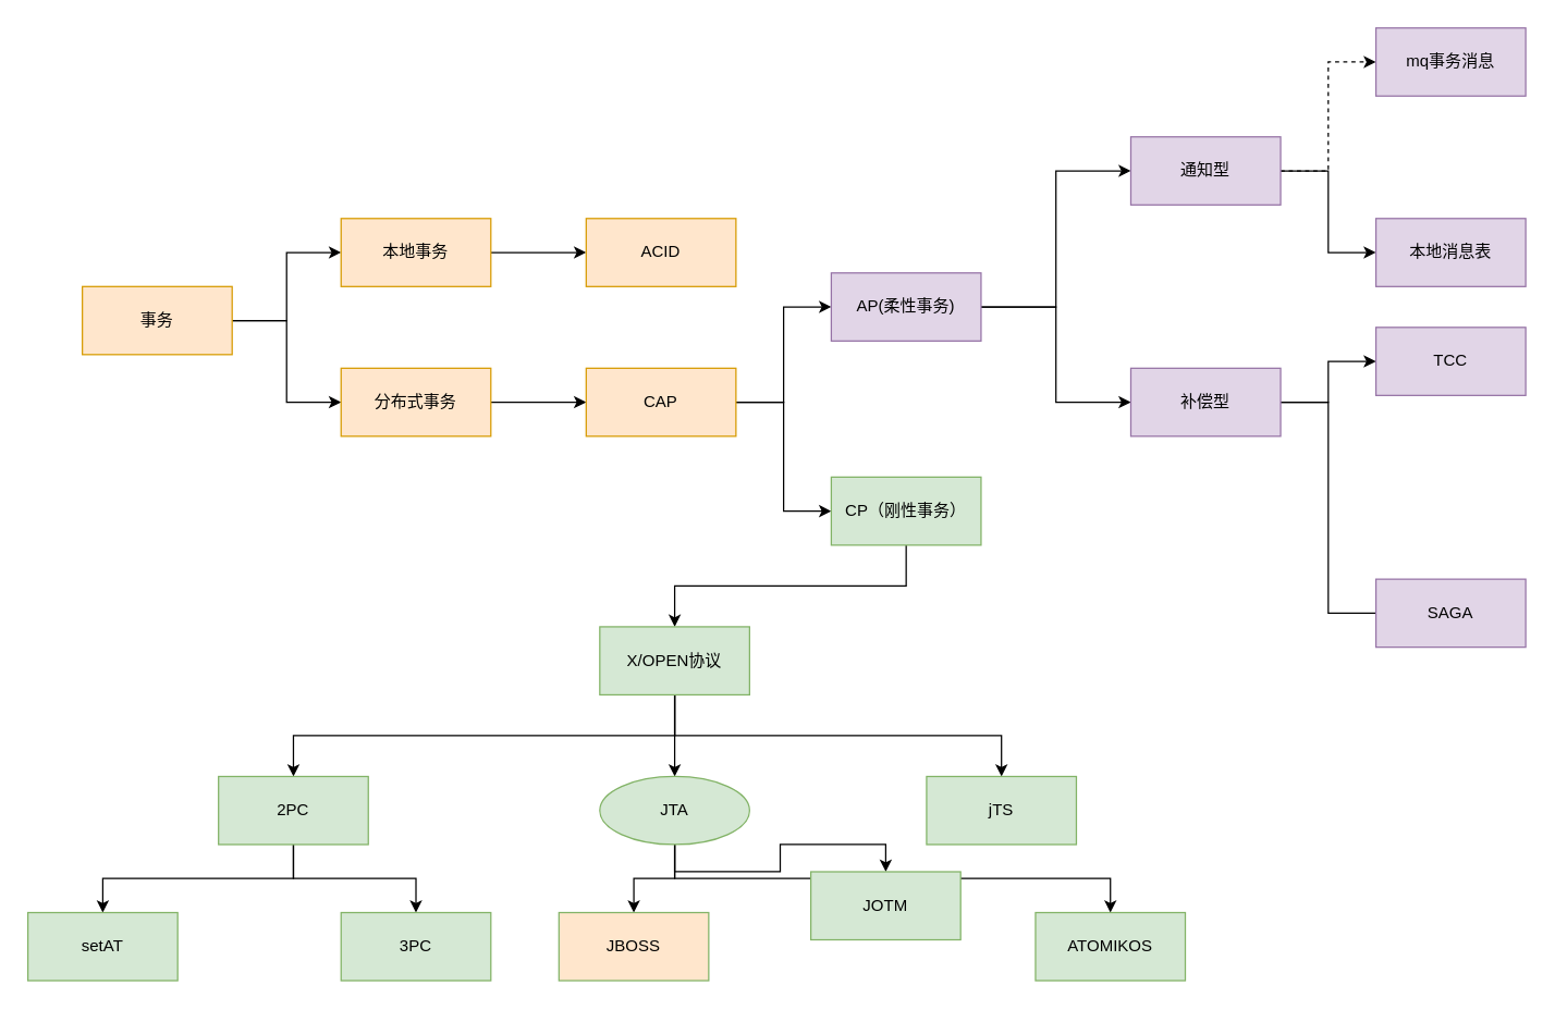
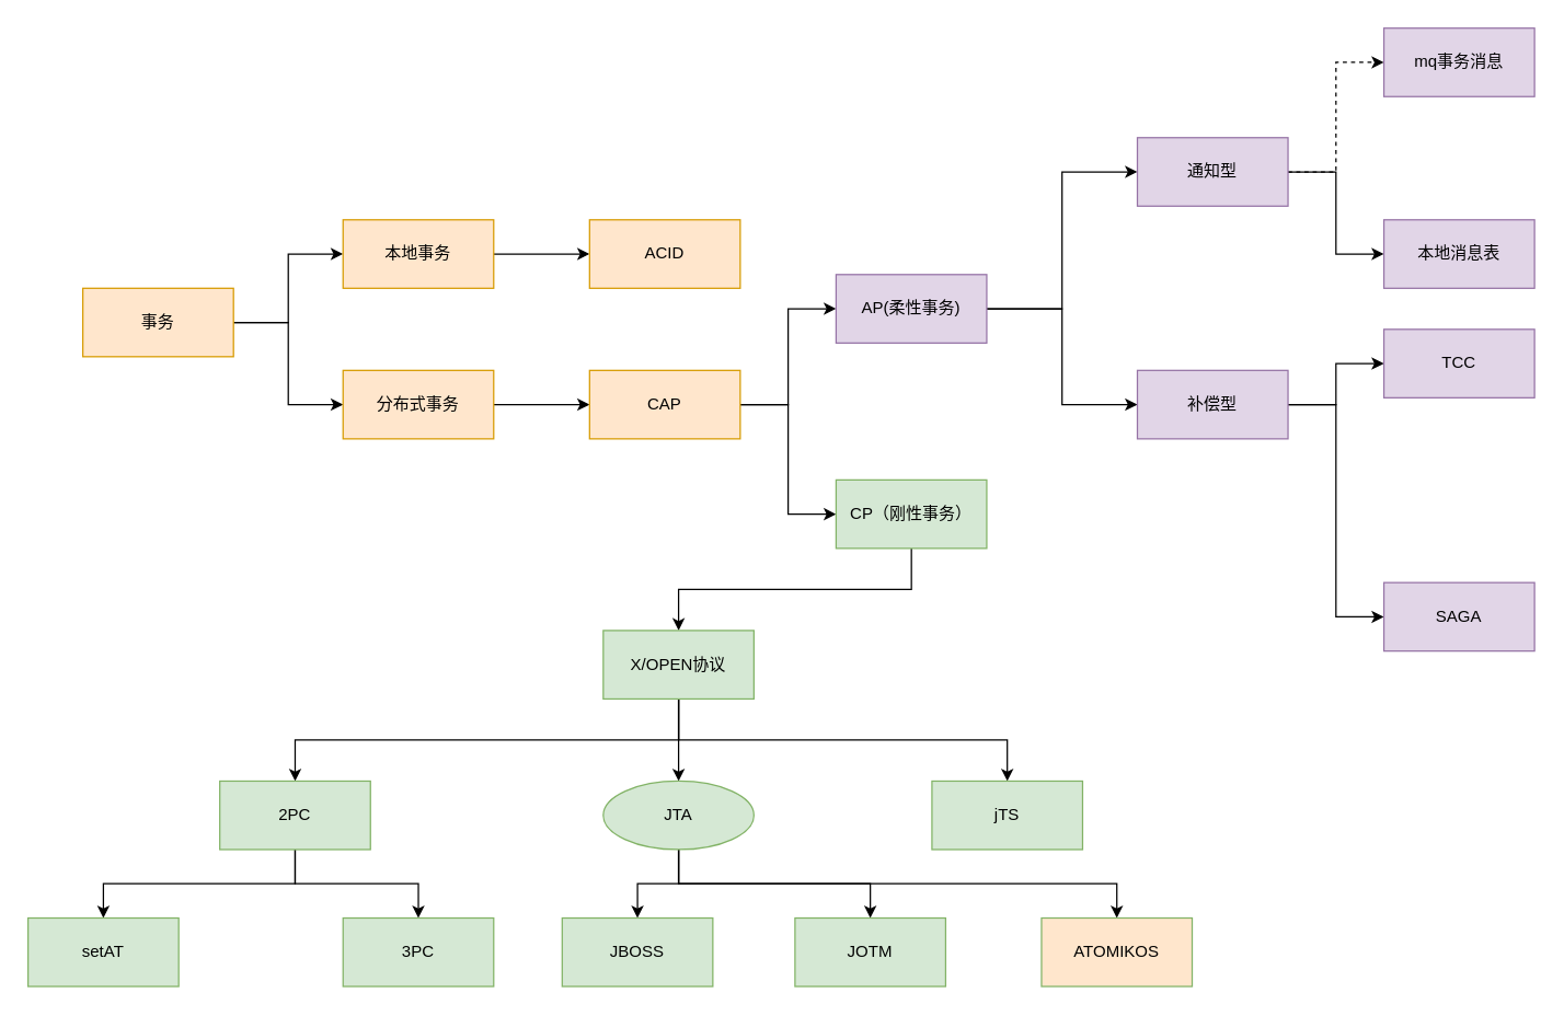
  <mxCell id="0" />
  <mxCell id="1" parent="0" />
  <mxCell id="2" style="edgeStyle=orthogonalEdgeStyle;rounded=0;orthogonalLoop=1;jettySize=auto;html=1;exitX=1;exitY=0.5;exitDx=0;exitDy=0;entryX=0;entryY=0.5;entryDx=0;entryDy=0;" edge="1" parent="1" source="4" target="6"><mxGeometry relative="1" as="geometry" /></mxCell>
  <mxCell id="3" style="edgeStyle=orthogonalEdgeStyle;rounded=0;orthogonalLoop=1;jettySize=auto;html=1;exitX=1;exitY=0.5;exitDx=0;exitDy=0;entryX=0;entryY=0.5;entryDx=0;entryDy=0;" edge="1" parent="1" source="4" target="8"><mxGeometry relative="1" as="geometry" /></mxCell>
  <mxCell id="4" value="事务" style="rounded=0;whiteSpace=wrap;html=1;fillColor=#ffe6cc;strokeColor=#d79b00;" vertex="1" parent="1"><mxGeometry x="60" y="210" width="110" height="50" as="geometry" /></mxCell>
  <mxCell id="5" style="edgeStyle=orthogonalEdgeStyle;rounded=0;orthogonalLoop=1;jettySize=auto;html=1;exitX=1;exitY=0.5;exitDx=0;exitDy=0;entryX=0;entryY=0.5;entryDx=0;entryDy=0;" edge="1" parent="1" source="6" target="9"><mxGeometry relative="1" as="geometry" /></mxCell>
  <mxCell id="6" value="本地事务" style="rounded=0;whiteSpace=wrap;html=1;fillColor=#ffe6cc;strokeColor=#d79b00;" vertex="1" parent="1"><mxGeometry x="250" y="160" width="110" height="50" as="geometry" /></mxCell>
  <mxCell id="7" style="edgeStyle=orthogonalEdgeStyle;rounded=0;orthogonalLoop=1;jettySize=auto;html=1;exitX=1;exitY=0.5;exitDx=0;exitDy=0;" edge="1" parent="1" source="8" target="12"><mxGeometry relative="1" as="geometry" /></mxCell>
  <mxCell id="8" value="分布式事务" style="rounded=0;whiteSpace=wrap;html=1;fillColor=#ffe6cc;strokeColor=#d79b00;" vertex="1" parent="1"><mxGeometry x="250" y="270" width="110" height="50" as="geometry" /></mxCell>
  <mxCell id="9" value="ACID" style="rounded=0;whiteSpace=wrap;html=1;fillColor=#ffe6cc;strokeColor=#d79b00;" vertex="1" parent="1"><mxGeometry x="430" y="160" width="110" height="50" as="geometry" /></mxCell>
  <mxCell id="10" style="edgeStyle=orthogonalEdgeStyle;rounded=0;orthogonalLoop=1;jettySize=auto;html=1;exitX=1;exitY=0.5;exitDx=0;exitDy=0;entryX=0;entryY=0.5;entryDx=0;entryDy=0;" edge="1" parent="1" source="12" target="15"><mxGeometry relative="1" as="geometry" /></mxCell>
  <mxCell id="11" style="edgeStyle=orthogonalEdgeStyle;rounded=0;orthogonalLoop=1;jettySize=auto;html=1;exitX=1;exitY=0.5;exitDx=0;exitDy=0;entryX=0;entryY=0.5;entryDx=0;entryDy=0;" edge="1" parent="1" source="12" target="17"><mxGeometry relative="1" as="geometry" /></mxCell>
  <mxCell id="12" value="CAP" style="rounded=0;whiteSpace=wrap;html=1;fillColor=#ffe6cc;strokeColor=#d79b00;" vertex="1" parent="1"><mxGeometry x="430" y="270" width="110" height="50" as="geometry" /></mxCell>
  <mxCell id="13" style="edgeStyle=orthogonalEdgeStyle;rounded=0;orthogonalLoop=1;jettySize=auto;html=1;entryX=0;entryY=0.5;entryDx=0;entryDy=0;" edge="1" parent="1" source="15" target="20"><mxGeometry relative="1" as="geometry" /></mxCell>
  <mxCell id="14" style="edgeStyle=orthogonalEdgeStyle;rounded=0;orthogonalLoop=1;jettySize=auto;html=1;exitX=1;exitY=0.5;exitDx=0;exitDy=0;entryX=0;entryY=0.5;entryDx=0;entryDy=0;" edge="1" parent="1" source="15" target="23"><mxGeometry relative="1" as="geometry" /></mxCell>
  <mxCell id="15" value="AP(柔性事务)" style="rounded=0;whiteSpace=wrap;html=1;fillColor=#e1d5e7;strokeColor=#9673a6;" vertex="1" parent="1"><mxGeometry x="610" y="200" width="110" height="50" as="geometry" /></mxCell>
  <mxCell id="16" style="edgeStyle=orthogonalEdgeStyle;rounded=0;orthogonalLoop=1;jettySize=auto;html=1;entryX=0.5;entryY=0;entryDx=0;entryDy=0;exitX=0.5;exitY=1;exitDx=0;exitDy=0;" edge="1" parent="1" source="17" target="31"><mxGeometry relative="1" as="geometry"><mxPoint x="620" y="465.009" as="targetPoint" /></mxGeometry></mxCell>
  <mxCell id="17" value="CP（刚性事务）" style="rounded=0;whiteSpace=wrap;html=1;fillColor=#d5e8d4;strokeColor=#82b366;" vertex="1" parent="1"><mxGeometry x="610" y="350" width="110" height="50" as="geometry" /></mxCell>
  <mxCell id="18" style="edgeStyle=orthogonalEdgeStyle;rounded=0;orthogonalLoop=1;jettySize=auto;html=1;exitX=1;exitY=0.5;exitDx=0;exitDy=0;entryX=0;entryY=0.5;entryDx=0;entryDy=0;dashed=1;" edge="1" parent="1" source="20" target="24"><mxGeometry relative="1" as="geometry" /></mxCell>
  <mxCell id="19" style="edgeStyle=orthogonalEdgeStyle;rounded=0;orthogonalLoop=1;jettySize=auto;html=1;exitX=1;exitY=0.5;exitDx=0;exitDy=0;entryX=0;entryY=0.5;entryDx=0;entryDy=0;" edge="1" parent="1" source="20" target="25"><mxGeometry relative="1" as="geometry" /></mxCell>
  <mxCell id="20" value="通知型" style="rounded=0;whiteSpace=wrap;html=1;fillColor=#e1d5e7;strokeColor=#9673a6;" vertex="1" parent="1"><mxGeometry x="830" y="100" width="110" height="50" as="geometry" /></mxCell>
  <mxCell id="21" style="edgeStyle=orthogonalEdgeStyle;rounded=0;orthogonalLoop=1;jettySize=auto;html=1;exitX=1;exitY=0.5;exitDx=0;exitDy=0;entryX=0;entryY=0.5;entryDx=0;entryDy=0;" edge="1" parent="1" source="23" target="26"><mxGeometry relative="1" as="geometry" /></mxCell>
- <mxCell id="22" style="edgeStyle=orthogonalEdgeStyle;rounded=0;orthogonalLoop=1;jettySize=auto;html=1;exitX=1;exitY=0.5;exitDx=0;exitDy=0;entryX=0;entryY=0.5;entryDx=0;entryDy=0;endArrow=none;" edge="1" parent="1" source="23" target="27"><mxGeometry relative="1" as="geometry" /></mxCell>
+ <mxCell id="22" style="edgeStyle=orthogonalEdgeStyle;rounded=0;orthogonalLoop=1;jettySize=auto;html=1;exitX=1;exitY=0.5;exitDx=0;exitDy=0;entryX=0;entryY=0.5;entryDx=0;entryDy=0;" edge="1" parent="1" source="23" target="27"><mxGeometry relative="1" as="geometry" /></mxCell>
  <mxCell id="23" value="补偿型" style="rounded=0;whiteSpace=wrap;html=1;fillColor=#e1d5e7;strokeColor=#9673a6;" vertex="1" parent="1"><mxGeometry x="830" y="270" width="110" height="50" as="geometry" /></mxCell>
  <mxCell id="24" value="mq事务消息" style="rounded=0;whiteSpace=wrap;html=1;fillColor=#e1d5e7;strokeColor=#9673a6;" vertex="1" parent="1"><mxGeometry x="1010" y="20" width="110" height="50" as="geometry" /></mxCell>
  <mxCell id="25" value="本地消息表" style="rounded=0;whiteSpace=wrap;html=1;fillColor=#e1d5e7;strokeColor=#9673a6;" vertex="1" parent="1"><mxGeometry x="1010" y="160" width="110" height="50" as="geometry" /></mxCell>
  <mxCell id="26" value="TCC" style="rounded=0;whiteSpace=wrap;html=1;fillColor=#e1d5e7;strokeColor=#9673a6;" vertex="1" parent="1"><mxGeometry x="1010" y="240" width="110" height="50" as="geometry" /></mxCell>
  <mxCell id="27" value="SAGA" style="rounded=0;whiteSpace=wrap;html=1;fillColor=#e1d5e7;strokeColor=#9673a6;" vertex="1" parent="1"><mxGeometry x="1010" y="425" width="110" height="50" as="geometry" /></mxCell>
  <mxCell id="28" style="edgeStyle=orthogonalEdgeStyle;rounded=0;orthogonalLoop=1;jettySize=auto;html=1;exitX=0.5;exitY=1;exitDx=0;exitDy=0;entryX=0.5;entryY=0;entryDx=0;entryDy=0;" edge="1" parent="1" source="31" target="34"><mxGeometry relative="1" as="geometry" /></mxCell>
  <mxCell id="29" style="edgeStyle=orthogonalEdgeStyle;rounded=0;orthogonalLoop=1;jettySize=auto;html=1;exitX=0.5;exitY=1;exitDx=0;exitDy=0;entryX=0.5;entryY=0;entryDx=0;entryDy=0;" edge="1" parent="1" source="31" target="38"><mxGeometry relative="1" as="geometry" /></mxCell>
  <mxCell id="30" style="edgeStyle=orthogonalEdgeStyle;rounded=0;orthogonalLoop=1;jettySize=auto;html=1;exitX=0.5;exitY=1;exitDx=0;exitDy=0;" edge="1" parent="1" source="31" target="39"><mxGeometry relative="1" as="geometry" /></mxCell>
  <mxCell id="31" value="X/OPEN协议" style="rounded=0;whiteSpace=wrap;html=1;fillColor=#d5e8d4;strokeColor=#82b366;" vertex="1" parent="1"><mxGeometry x="440" y="460" width="110" height="50" as="geometry" /></mxCell>
  <mxCell id="32" style="edgeStyle=orthogonalEdgeStyle;rounded=0;orthogonalLoop=1;jettySize=auto;html=1;exitX=0.5;exitY=1;exitDx=0;exitDy=0;entryX=0.5;entryY=0;entryDx=0;entryDy=0;" edge="1" parent="1" source="34" target="40"><mxGeometry relative="1" as="geometry" /></mxCell>
  <mxCell id="33" style="edgeStyle=orthogonalEdgeStyle;rounded=0;orthogonalLoop=1;jettySize=auto;html=1;exitX=0.5;exitY=1;exitDx=0;exitDy=0;" edge="1" parent="1" source="34" target="41"><mxGeometry relative="1" as="geometry" /></mxCell>
  <mxCell id="34" value="2PC" style="rounded=0;whiteSpace=wrap;html=1;fillColor=#d5e8d4;strokeColor=#82b366;" vertex="1" parent="1"><mxGeometry x="160" y="570" width="110" height="50" as="geometry" /></mxCell>
  <mxCell id="35" style="edgeStyle=orthogonalEdgeStyle;rounded=0;orthogonalLoop=1;jettySize=auto;html=1;exitX=0.5;exitY=1;exitDx=0;exitDy=0;entryX=0.5;entryY=0;entryDx=0;entryDy=0;" edge="1" parent="1" source="38" target="42"><mxGeometry relative="1" as="geometry" /></mxCell>
  <mxCell id="36" style="edgeStyle=orthogonalEdgeStyle;rounded=0;orthogonalLoop=1;jettySize=auto;html=1;exitX=0.5;exitY=1;exitDx=0;exitDy=0;" edge="1" parent="1" source="38" target="43"><mxGeometry relative="1" as="geometry" /></mxCell>
  <mxCell id="37" style="edgeStyle=orthogonalEdgeStyle;rounded=0;orthogonalLoop=1;jettySize=auto;html=1;exitX=0.5;exitY=1;exitDx=0;exitDy=0;" edge="1" parent="1" source="38" target="44"><mxGeometry relative="1" as="geometry" /></mxCell>
  <mxCell id="38" value="JTA" style="ellipse;whiteSpace=wrap;html=1;fillColor=#d5e8d4;strokeColor=#82b366;" vertex="1" parent="1"><mxGeometry x="440" y="570" width="110" height="50" as="geometry" /></mxCell>
  <mxCell id="39" value="jTS" style="rounded=0;whiteSpace=wrap;html=1;fillColor=#d5e8d4;strokeColor=#82b366;" vertex="1" parent="1"><mxGeometry x="680" y="570" width="110" height="50" as="geometry" /></mxCell>
  <mxCell id="40" value="setAT" style="rounded=0;whiteSpace=wrap;html=1;fillColor=#d5e8d4;strokeColor=#82b366;" vertex="1" parent="1"><mxGeometry x="20" y="670" width="110" height="50" as="geometry" /></mxCell>
  <mxCell id="41" value="3PC" style="rounded=0;whiteSpace=wrap;html=1;fillColor=#d5e8d4;strokeColor=#82b366;" vertex="1" parent="1"><mxGeometry x="250" y="670" width="110" height="50" as="geometry" /></mxCell>
- <mxCell id="42" value="JBOSS" style="rounded=0;whiteSpace=wrap;html=1;fillColor=#ffe6cc;strokeColor=#82b366;" vertex="1" parent="1"><mxGeometry x="410" y="670" width="110" height="50" as="geometry" /></mxCell>
- <mxCell id="43" value="JOTM" style="rounded=0;whiteSpace=wrap;html=1;fillColor=#d5e8d4;strokeColor=#82b366;" vertex="1" parent="1"><mxGeometry x="595" y="640" width="110" height="50" as="geometry" /></mxCell>
- <mxCell id="44" value="ATOMIKOS" style="rounded=0;whiteSpace=wrap;html=1;fillColor=#d5e8d4;strokeColor=#82b366;" vertex="1" parent="1"><mxGeometry x="760" y="670" width="110" height="50" as="geometry" /></mxCell>
+ <mxCell id="42" value="JBOSS" style="rounded=0;whiteSpace=wrap;html=1;fillColor=#d5e8d4;strokeColor=#82b366;" vertex="1" parent="1"><mxGeometry x="410" y="670" width="110" height="50" as="geometry" /></mxCell>
+ <mxCell id="43" value="JOTM" style="rounded=0;whiteSpace=wrap;html=1;fillColor=#d5e8d4;strokeColor=#82b366;" vertex="1" parent="1"><mxGeometry x="580" y="670" width="110" height="50" as="geometry" /></mxCell>
+ <mxCell id="44" value="ATOMIKOS" style="rounded=0;whiteSpace=wrap;html=1;fillColor=#ffe6cc;strokeColor=#82b366;" vertex="1" parent="1"><mxGeometry x="760" y="670" width="110" height="50" as="geometry" /></mxCell>
